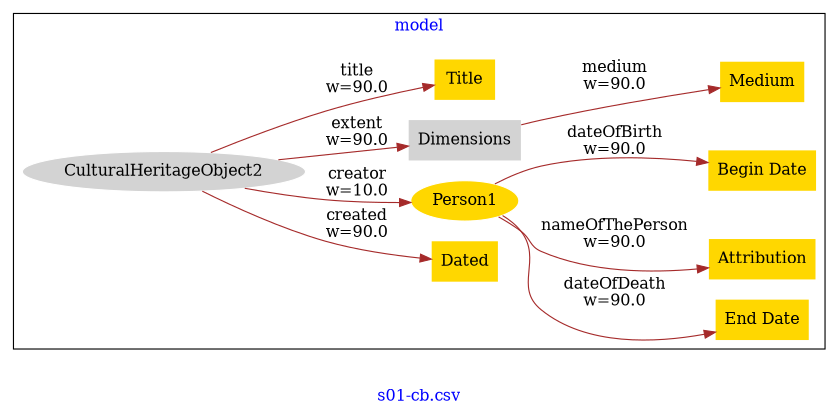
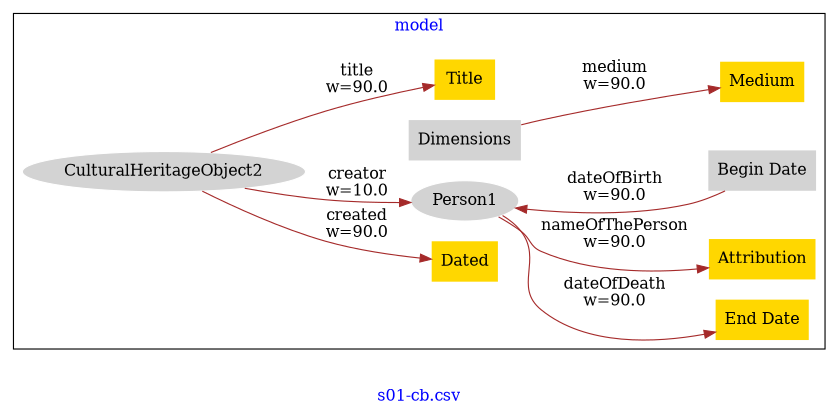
  digraph {
    fontcolor=blue
    label="s01-cb.csv"
    rankdir=LR
    remincross=true
    node [fillcolor=gold style=filled shape=plaintext]
    edge [color=brown fontcolor=black]
    n1 [color=white fillcolor=lightgray label="CulturalHeritageObject2\n" shape=""]
    n2 [label="Dated\n"]
-   n3 [color=white label="Person1\n" shape=""]
+   n3 [color=white fillcolor=lightgray label="Person1\n" shape=""]
    n4 [fillcolor=lightgray label="Dimensions\n"]
    n5 [label="Medium\n"]
    n6 [label="Title\n"]
-   n7 [label="Begin Date\n"]
+   n7 [fillcolor=lightgray label="Begin Date\n"]
    n8 [label="End Date\n"]
    n9 [label="Attribution\n"]
    subgraph cluster_1 {
      label=model
      n1
      n2
      n3
      n4
      n5
      n6
      n7
      n8
      n9
    }
    n1 -> n2 [label="created\nw=90.0"]
    n1 -> n3 [label="creator\nw=10.0"]
-   n1 -> n4 [label="extent\nw=90.0"]
    n1 -> n6 [label="title\nw=90.0"]
-   n3 -> n7 [label="dateOfBirth\nw=90.0"]
+   n7 -> n3 [label="dateOfBirth\nw=90.0"]
    n3 -> n8 [label="dateOfDeath\nw=90.0"]
    n3 -> n9 [label="nameOfThePerson\nw=90.0"]
    n4 -> n5 [label="medium\nw=90.0"]
  }
